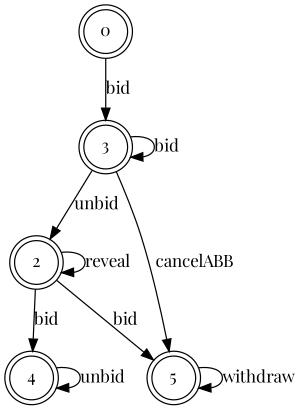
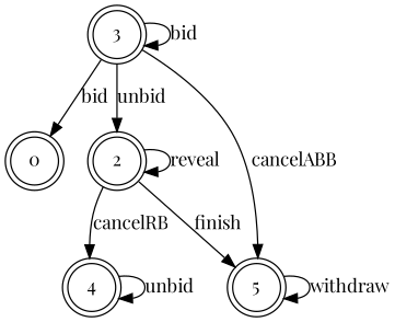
  digraph {
    fontname="Playfair Display"
    node [fontname="Playfair Display" shape=doublecircle]
    edge [fontname="Playfair Display"]
    n1 [label=0]
    n2 [label=3]
    n3 [label=2]
    n4 [label=5]
    n5 [label=4]
-   n1 -> n2 [label=bid]
+   n2 -> n1 [label=bid]
    n2 -> n2 [label=bid]
    n2 -> n3 [label=unbid]
    n2 -> n4 [label=cancelABB]
    n3 -> n3 [label=reveal]
-   n3 -> n4 [label=bid]
-   n3 -> n5 [label=bid]
+   n3 -> n4 [label=finish]
+   n3 -> n5 [label=cancelRB]
    n4 -> n4 [label=withdraw]
    n5 -> n5 [label=unbid]
  }
